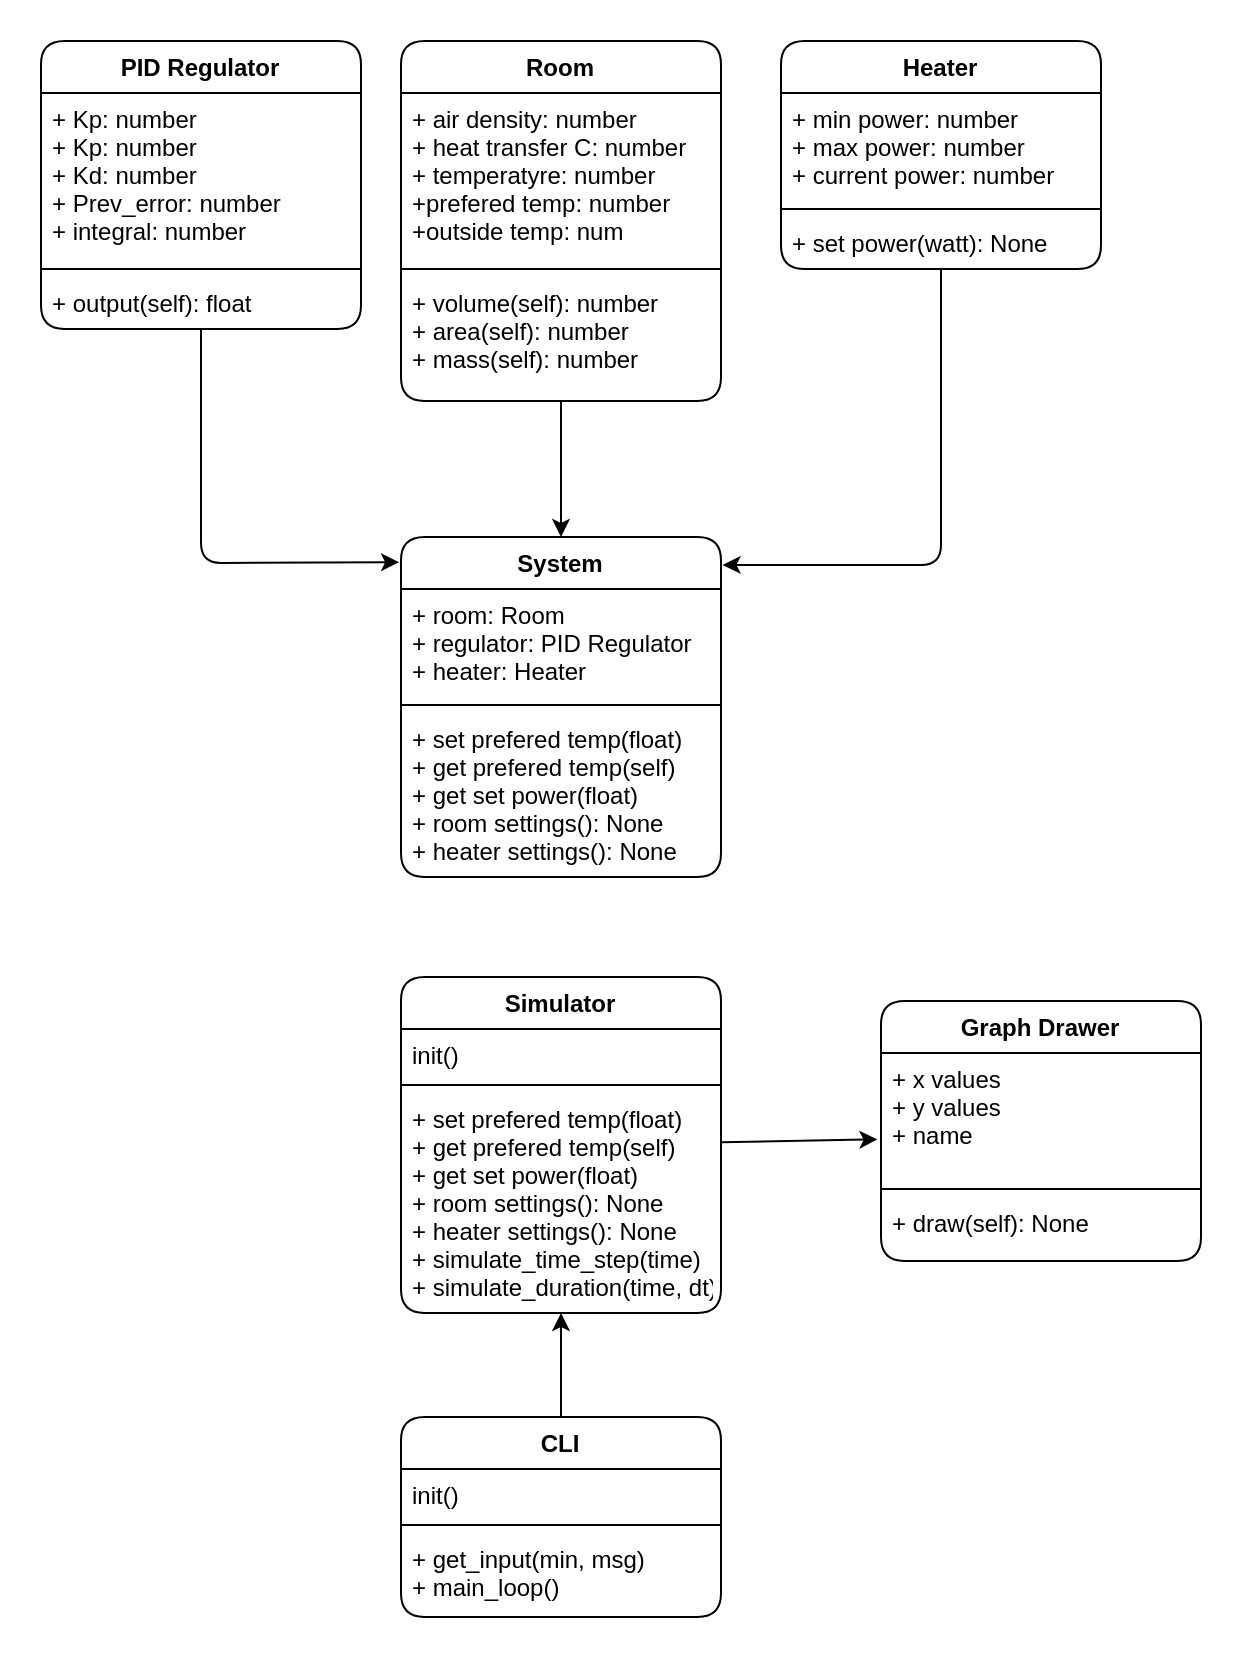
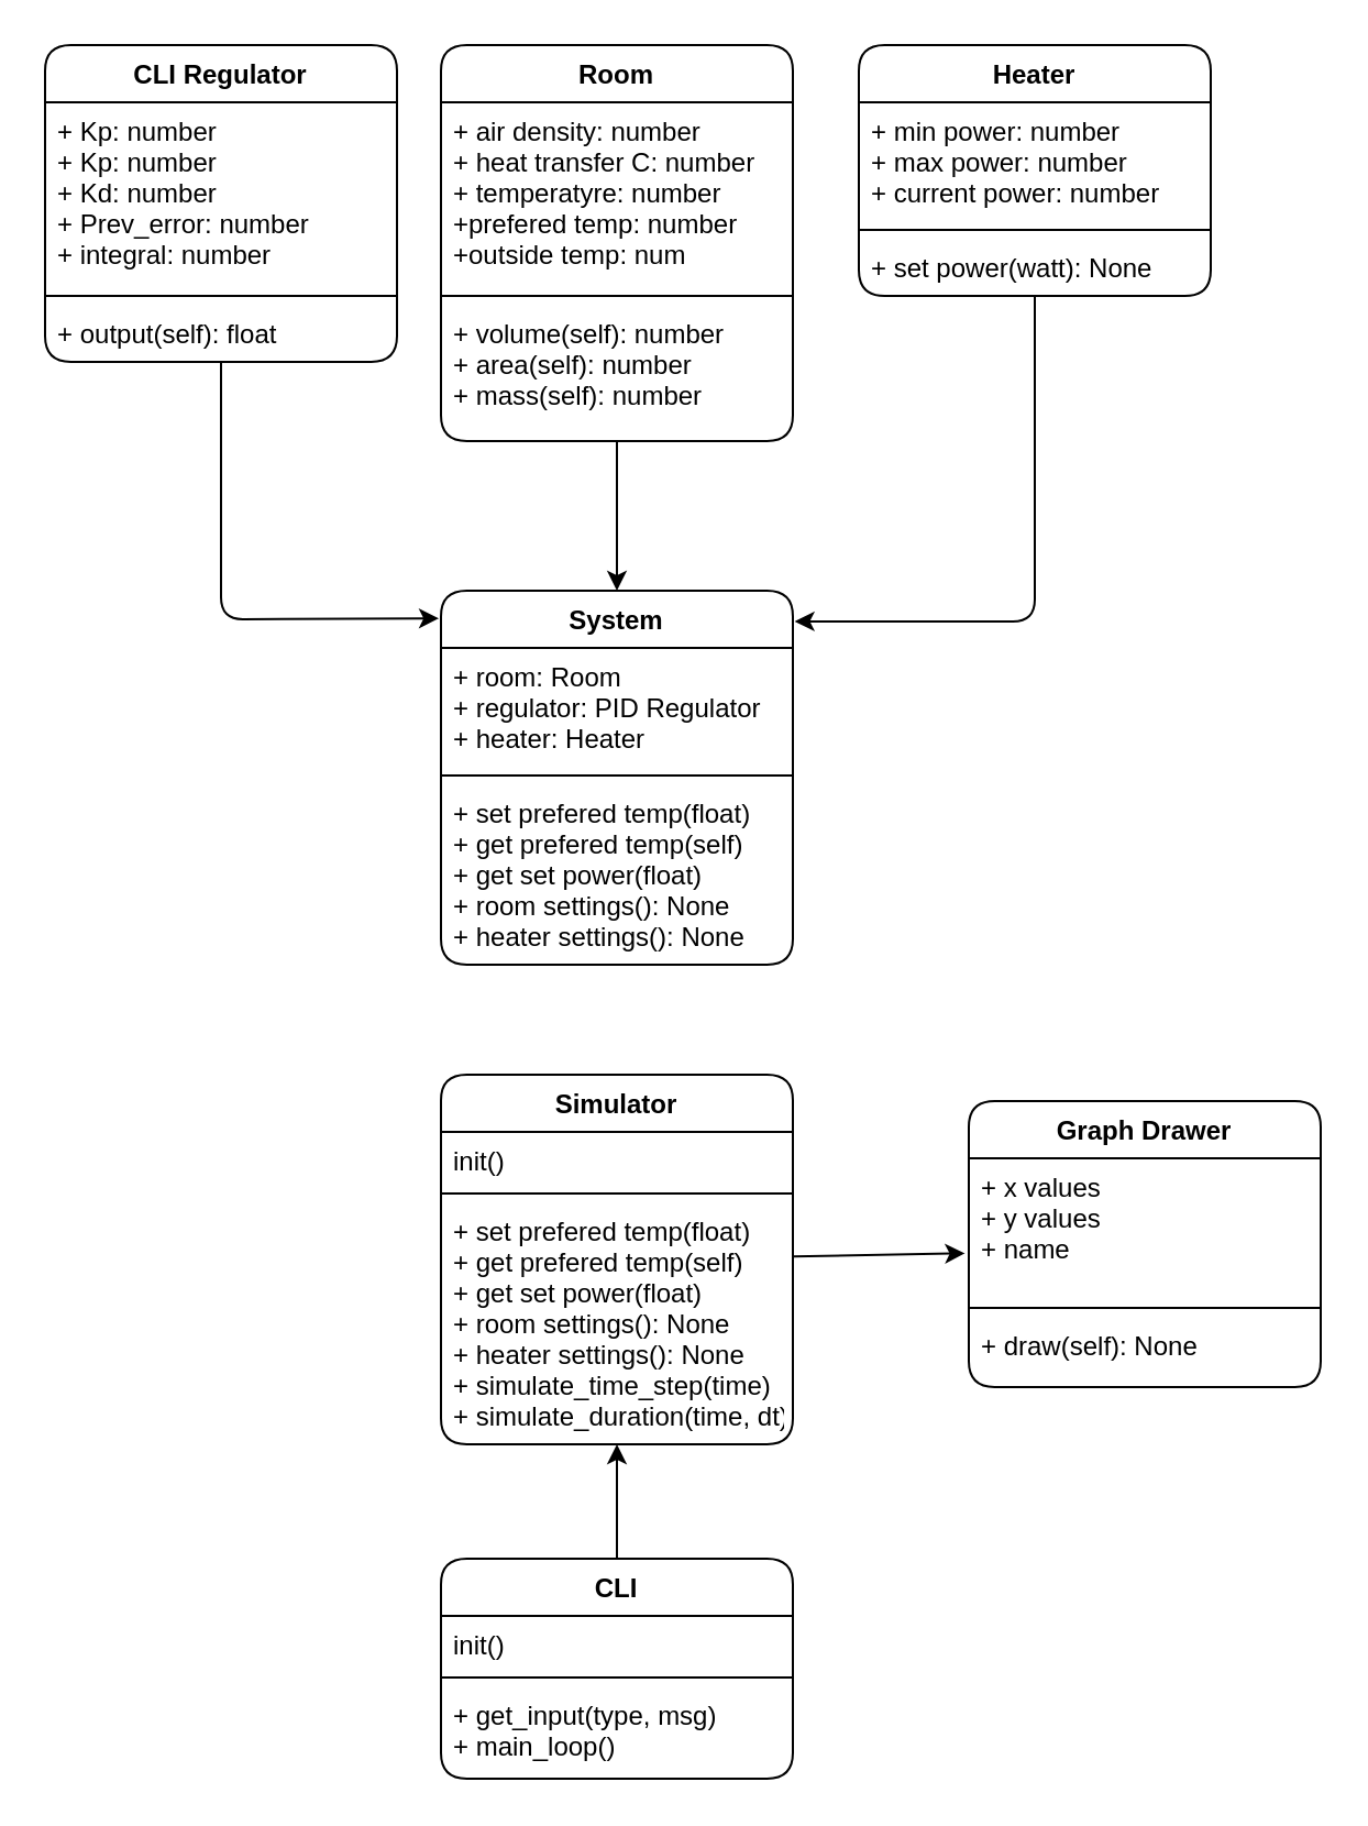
  <mxCell id="0" />
  <mxCell id="1" parent="0" />
  <mxCell id="2" style="edgeStyle=none;html=1;entryX=-0.006;entryY=0.074;entryDx=0;entryDy=0;entryPerimeter=0;rounded=1;fontColor=#F0F0F0;" parent="1" source="3" target="17" edge="1"><mxGeometry relative="1" as="geometry"><Array as="points"><mxPoint x="100" y="281" /></Array></mxGeometry></mxCell>
- <mxCell id="3" value="PID Regulator" style="swimlane;fontStyle=1;align=center;verticalAlign=top;childLayout=stackLayout;horizontal=1;startSize=26;horizontalStack=0;resizeParent=1;resizeParentMax=0;resizeLast=0;collapsible=1;marginBottom=0;rounded=1;" parent="1" vertex="1"><mxGeometry x="20" y="20" width="160" height="144" as="geometry" /></mxCell>
+ <mxCell id="3" value="CLI Regulator" style="swimlane;fontStyle=1;align=center;verticalAlign=top;childLayout=stackLayout;horizontal=1;startSize=26;horizontalStack=0;resizeParent=1;resizeParentMax=0;resizeLast=0;collapsible=1;marginBottom=0;rounded=1;" parent="1" vertex="1"><mxGeometry x="20" y="20" width="160" height="144" as="geometry" /></mxCell>
  <mxCell id="4" value="+ Kp: number&#10;+ Kp: number&#10;+ Kd: number&#10;+ Prev_error: number&#10;+ integral: number" style="text;align=left;verticalAlign=top;spacingLeft=4;spacingRight=4;overflow=hidden;rotatable=0;points=[[0,0.5],[1,0.5]];portConstraint=eastwest;rounded=1;" parent="3" vertex="1"><mxGeometry y="26" width="160" height="84" as="geometry" /></mxCell>
  <mxCell id="5" value="" style="line;strokeWidth=1;align=left;verticalAlign=middle;spacingTop=-1;spacingLeft=3;spacingRight=3;rotatable=0;labelPosition=right;points=[];portConstraint=eastwest;rounded=1;" parent="3" vertex="1"><mxGeometry y="110" width="160" height="8" as="geometry" /></mxCell>
  <mxCell id="6" value="+ output(self): float" style="text;align=left;verticalAlign=top;spacingLeft=4;spacingRight=4;overflow=hidden;rotatable=0;points=[[0,0.5],[1,0.5]];portConstraint=eastwest;rounded=1;" parent="3" vertex="1"><mxGeometry y="118" width="160" height="26" as="geometry" /></mxCell>
  <mxCell id="7" value="" style="edgeStyle=none;html=1;rounded=1;fontColor=#F0F0F0;" parent="1" source="8" target="17" edge="1"><mxGeometry relative="1" as="geometry" /></mxCell>
  <mxCell id="8" value="Room" style="swimlane;fontStyle=1;align=center;verticalAlign=top;childLayout=stackLayout;horizontal=1;startSize=26;horizontalStack=0;resizeParent=1;resizeParentMax=0;resizeLast=0;collapsible=1;marginBottom=0;rounded=1;" parent="1" vertex="1"><mxGeometry x="200" y="20" width="160" height="180" as="geometry" /></mxCell>
  <mxCell id="9" value="+ air density: number&#10;+ heat transfer C: number&#10;+ temperatyre: number&#10;+prefered temp: number&#10;+outside temp: num" style="text;align=left;verticalAlign=top;spacingLeft=4;spacingRight=4;overflow=hidden;rotatable=0;points=[[0,0.5],[1,0.5]];portConstraint=eastwest;rounded=1;" parent="8" vertex="1"><mxGeometry y="26" width="160" height="84" as="geometry" /></mxCell>
  <mxCell id="10" value="" style="line;strokeWidth=1;align=left;verticalAlign=middle;spacingTop=-1;spacingLeft=3;spacingRight=3;rotatable=0;labelPosition=right;points=[];portConstraint=eastwest;rounded=1;" parent="8" vertex="1"><mxGeometry y="110" width="160" height="8" as="geometry" /></mxCell>
  <mxCell id="11" value="+ volume(self): number&#10;+ area(self): number&#10;+ mass(self): number" style="text;align=left;verticalAlign=top;spacingLeft=4;spacingRight=4;overflow=hidden;rotatable=0;points=[[0,0.5],[1,0.5]];portConstraint=eastwest;rounded=1;" parent="8" vertex="1"><mxGeometry y="118" width="160" height="62" as="geometry" /></mxCell>
  <mxCell id="12" style="edgeStyle=none;html=1;entryX=1.005;entryY=0.082;entryDx=0;entryDy=0;entryPerimeter=0;rounded=1;fontColor=#F0F0F0;" parent="1" source="13" target="17" edge="1"><mxGeometry relative="1" as="geometry"><Array as="points"><mxPoint x="470" y="282" /></Array></mxGeometry></mxCell>
  <mxCell id="13" value="Heater" style="swimlane;fontStyle=1;align=center;verticalAlign=top;childLayout=stackLayout;horizontal=1;startSize=26;horizontalStack=0;resizeParent=1;resizeParentMax=0;resizeLast=0;collapsible=1;marginBottom=0;rounded=1;" parent="1" vertex="1"><mxGeometry x="390" y="20" width="160" height="114" as="geometry" /></mxCell>
  <mxCell id="14" value="+ min power: number&#10;+ max power: number&#10;+ current power: number" style="text;align=left;verticalAlign=top;spacingLeft=4;spacingRight=4;overflow=hidden;rotatable=0;points=[[0,0.5],[1,0.5]];portConstraint=eastwest;rounded=1;" parent="13" vertex="1"><mxGeometry y="26" width="160" height="54" as="geometry" /></mxCell>
  <mxCell id="15" value="" style="line;strokeWidth=1;align=left;verticalAlign=middle;spacingTop=-1;spacingLeft=3;spacingRight=3;rotatable=0;labelPosition=right;points=[];portConstraint=eastwest;rounded=1;" parent="13" vertex="1"><mxGeometry y="80" width="160" height="8" as="geometry" /></mxCell>
  <mxCell id="16" value="+ set power(watt): None" style="text;align=left;verticalAlign=top;spacingLeft=4;spacingRight=4;overflow=hidden;rotatable=0;points=[[0,0.5],[1,0.5]];portConstraint=eastwest;rounded=1;" parent="13" vertex="1"><mxGeometry y="88" width="160" height="26" as="geometry" /></mxCell>
  <mxCell id="17" value="System" style="swimlane;fontStyle=1;align=center;verticalAlign=top;childLayout=stackLayout;horizontal=1;startSize=26;horizontalStack=0;resizeParent=1;resizeParentMax=0;resizeLast=0;collapsible=1;marginBottom=0;rounded=1;" parent="1" vertex="1"><mxGeometry x="200" y="268" width="160" height="170" as="geometry" /></mxCell>
  <mxCell id="18" value="+ room: Room&#10;+ regulator: PID Regulator&#10;+ heater: Heater" style="text;align=left;verticalAlign=top;spacingLeft=4;spacingRight=4;overflow=hidden;rotatable=0;points=[[0,0.5],[1,0.5]];portConstraint=eastwest;rounded=1;" parent="17" vertex="1"><mxGeometry y="26" width="160" height="54" as="geometry" /></mxCell>
  <mxCell id="19" value="" style="line;strokeWidth=1;align=left;verticalAlign=middle;spacingTop=-1;spacingLeft=3;spacingRight=3;rotatable=0;labelPosition=right;points=[];portConstraint=eastwest;rounded=1;" parent="17" vertex="1"><mxGeometry y="80" width="160" height="8" as="geometry" /></mxCell>
  <mxCell id="20" value="+ set prefered temp(float)&#10;+ get prefered temp(self)&#10;+ get set power(float)&#10;+ room settings(): None&#10;+ heater settings(): None&#10;" style="text;align=left;verticalAlign=top;spacingLeft=4;spacingRight=4;overflow=hidden;rotatable=0;points=[[0,0.5],[1,0.5]];portConstraint=eastwest;rounded=1;" parent="17" vertex="1"><mxGeometry y="88" width="160" height="82" as="geometry" /></mxCell>
  <mxCell id="21" value="" style="edgeStyle=none;html=1;rounded=1;fontColor=#F0F0F0;entryX=-0.011;entryY=0.675;entryDx=0;entryDy=0;entryPerimeter=0;" parent="1" source="23" target="28" edge="1"><mxGeometry relative="1" as="geometry" /></mxCell>
  <mxCell id="22" value="" style="edgeStyle=none;html=1;fontColor=#F0F0F0;" parent="1" source="31" target="23" edge="1"><mxGeometry relative="1" as="geometry" /></mxCell>
  <mxCell id="23" value="Simulator" style="swimlane;fontStyle=1;align=center;verticalAlign=top;childLayout=stackLayout;horizontal=1;startSize=26;horizontalStack=0;resizeParent=1;resizeParentMax=0;resizeLast=0;collapsible=1;marginBottom=0;rounded=1;" parent="1" vertex="1"><mxGeometry x="200" y="488" width="160" height="168" as="geometry" /></mxCell>
  <mxCell id="24" value="init()" style="text;align=left;verticalAlign=top;spacingLeft=4;spacingRight=4;overflow=hidden;rotatable=0;points=[[0,0.5],[1,0.5]];portConstraint=eastwest;rounded=1;" parent="23" vertex="1"><mxGeometry y="26" width="160" height="24" as="geometry" /></mxCell>
  <mxCell id="25" value="" style="line;strokeWidth=1;align=left;verticalAlign=middle;spacingTop=-1;spacingLeft=3;spacingRight=3;rotatable=0;labelPosition=right;points=[];portConstraint=eastwest;rounded=1;" parent="23" vertex="1"><mxGeometry y="50" width="160" height="8" as="geometry" /></mxCell>
  <mxCell id="26" value="+ set prefered temp(float)&#10;+ get prefered temp(self)&#10;+ get set power(float)&#10;+ room settings(): None&#10;+ heater settings(): None&#10;+ simulate_time_step(time)&#10;+ simulate_duration(time, dt)" style="text;align=left;verticalAlign=top;spacingLeft=4;spacingRight=4;overflow=hidden;rotatable=0;points=[[0,0.5],[1,0.5]];portConstraint=eastwest;rounded=1;" parent="23" vertex="1"><mxGeometry y="58" width="160" height="110" as="geometry" /></mxCell>
  <mxCell id="27" value="Graph Drawer" style="swimlane;fontStyle=1;align=center;verticalAlign=top;childLayout=stackLayout;horizontal=1;startSize=26;horizontalStack=0;resizeParent=1;resizeParentMax=0;resizeLast=0;collapsible=1;marginBottom=0;rounded=1;" parent="1" vertex="1"><mxGeometry x="440" y="500" width="160" height="130" as="geometry" /></mxCell>
  <mxCell id="28" value="+ x values&#10;+ y values&#10;+ name" style="text;align=left;verticalAlign=top;spacingLeft=4;spacingRight=4;overflow=hidden;rotatable=0;points=[[0,0.5],[1,0.5]];portConstraint=eastwest;rounded=1;" parent="27" vertex="1"><mxGeometry y="26" width="160" height="64" as="geometry" /></mxCell>
  <mxCell id="29" value="" style="line;strokeWidth=1;align=left;verticalAlign=middle;spacingTop=-1;spacingLeft=3;spacingRight=3;rotatable=0;labelPosition=right;points=[];portConstraint=eastwest;rounded=1;" parent="27" vertex="1"><mxGeometry y="90" width="160" height="8" as="geometry" /></mxCell>
  <mxCell id="30" value="+ draw(self): None" style="text;align=left;verticalAlign=top;spacingLeft=4;spacingRight=4;overflow=hidden;rotatable=0;points=[[0,0.5],[1,0.5]];portConstraint=eastwest;rounded=1;" parent="27" vertex="1"><mxGeometry y="98" width="160" height="32" as="geometry" /></mxCell>
  <mxCell id="31" value="CLI" style="swimlane;fontStyle=1;align=center;verticalAlign=top;childLayout=stackLayout;horizontal=1;startSize=26;horizontalStack=0;resizeParent=1;resizeParentMax=0;resizeLast=0;collapsible=1;marginBottom=0;rounded=1;" parent="1" vertex="1"><mxGeometry x="200" y="708" width="160" height="100" as="geometry" /></mxCell>
  <mxCell id="32" value="init()" style="text;align=left;verticalAlign=top;spacingLeft=4;spacingRight=4;overflow=hidden;rotatable=0;points=[[0,0.5],[1,0.5]];portConstraint=eastwest;rounded=1;" parent="31" vertex="1"><mxGeometry y="26" width="160" height="24" as="geometry" /></mxCell>
  <mxCell id="33" value="" style="line;strokeWidth=1;align=left;verticalAlign=middle;spacingTop=-1;spacingLeft=3;spacingRight=3;rotatable=0;labelPosition=right;points=[];portConstraint=eastwest;rounded=1;" parent="31" vertex="1"><mxGeometry y="50" width="160" height="8" as="geometry" /></mxCell>
- <mxCell id="34" value="+ get_input(min, msg)&#10;+ main_loop()" style="text;align=left;verticalAlign=top;spacingLeft=4;spacingRight=4;overflow=hidden;rotatable=0;points=[[0,0.5],[1,0.5]];portConstraint=eastwest;rounded=1;" parent="31" vertex="1"><mxGeometry y="58" width="160" height="42" as="geometry" /></mxCell>
+ <mxCell id="34" value="+ get_input(type, msg)&#10;+ main_loop()" style="text;align=left;verticalAlign=top;spacingLeft=4;spacingRight=4;overflow=hidden;rotatable=0;points=[[0,0.5],[1,0.5]];portConstraint=eastwest;rounded=1;" parent="31" vertex="1"><mxGeometry y="58" width="160" height="42" as="geometry" /></mxCell>
